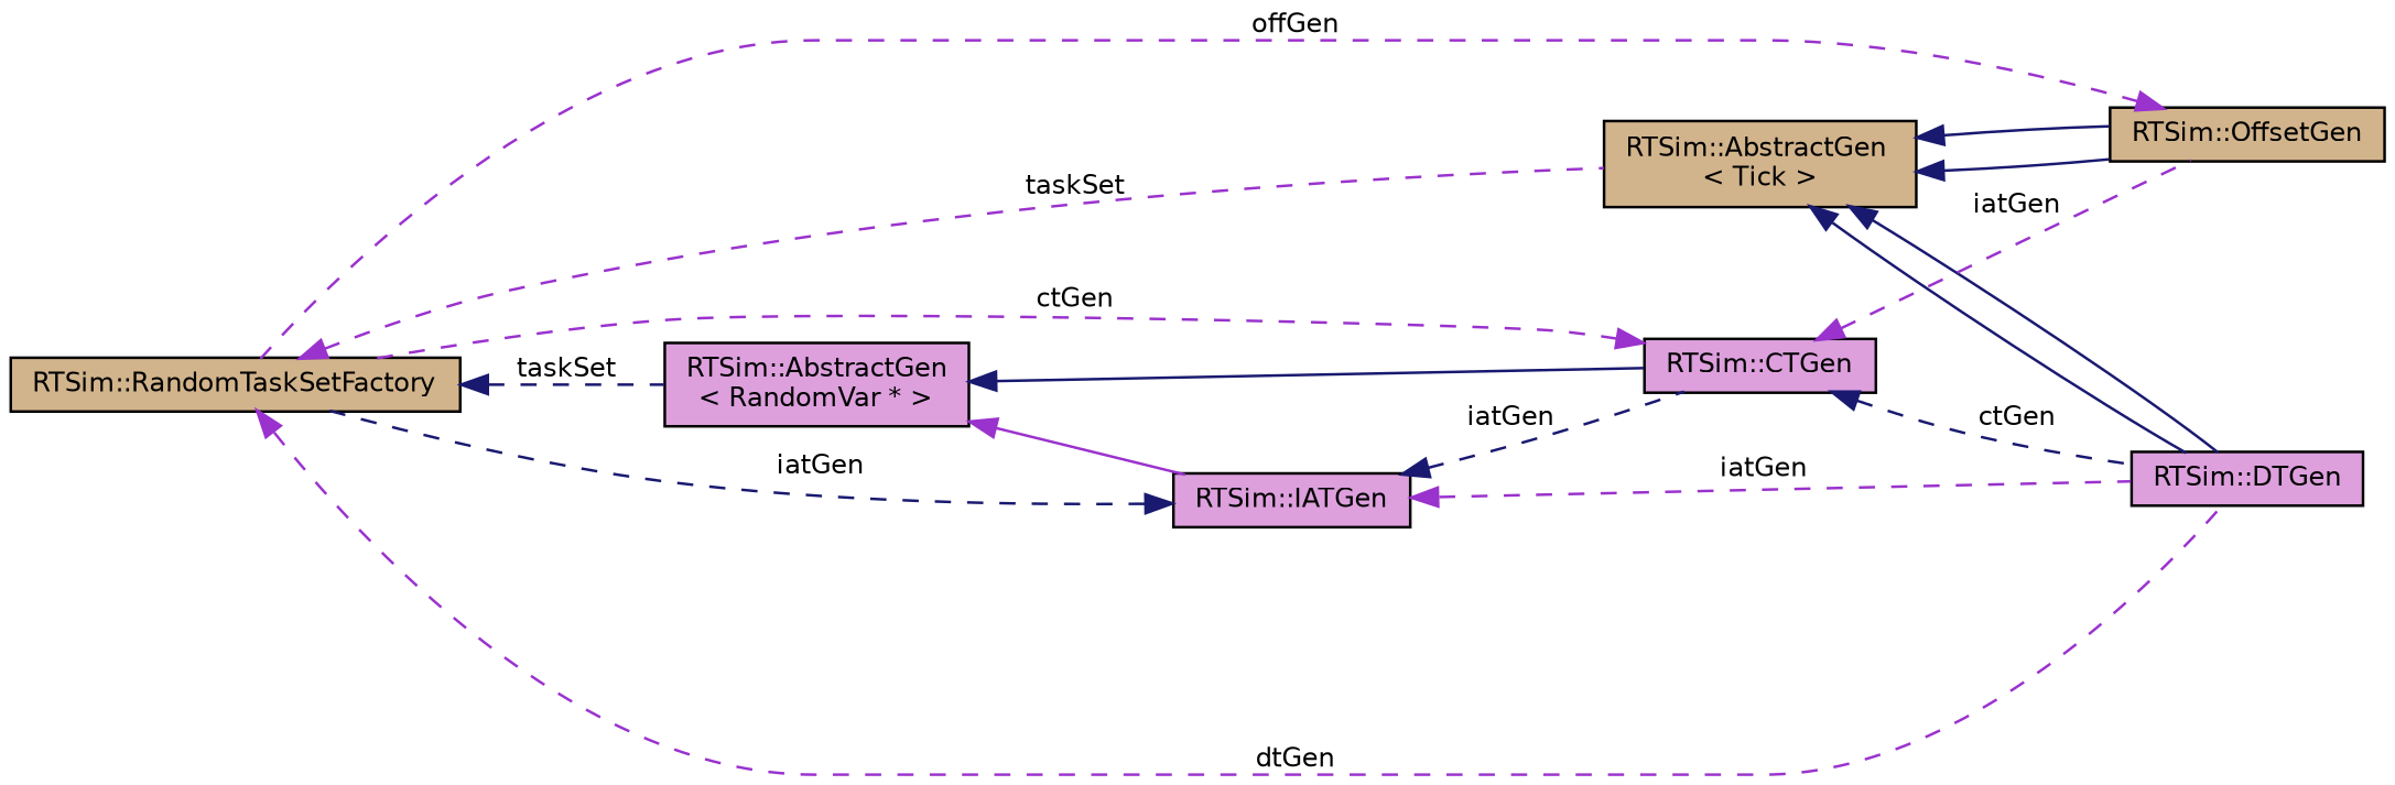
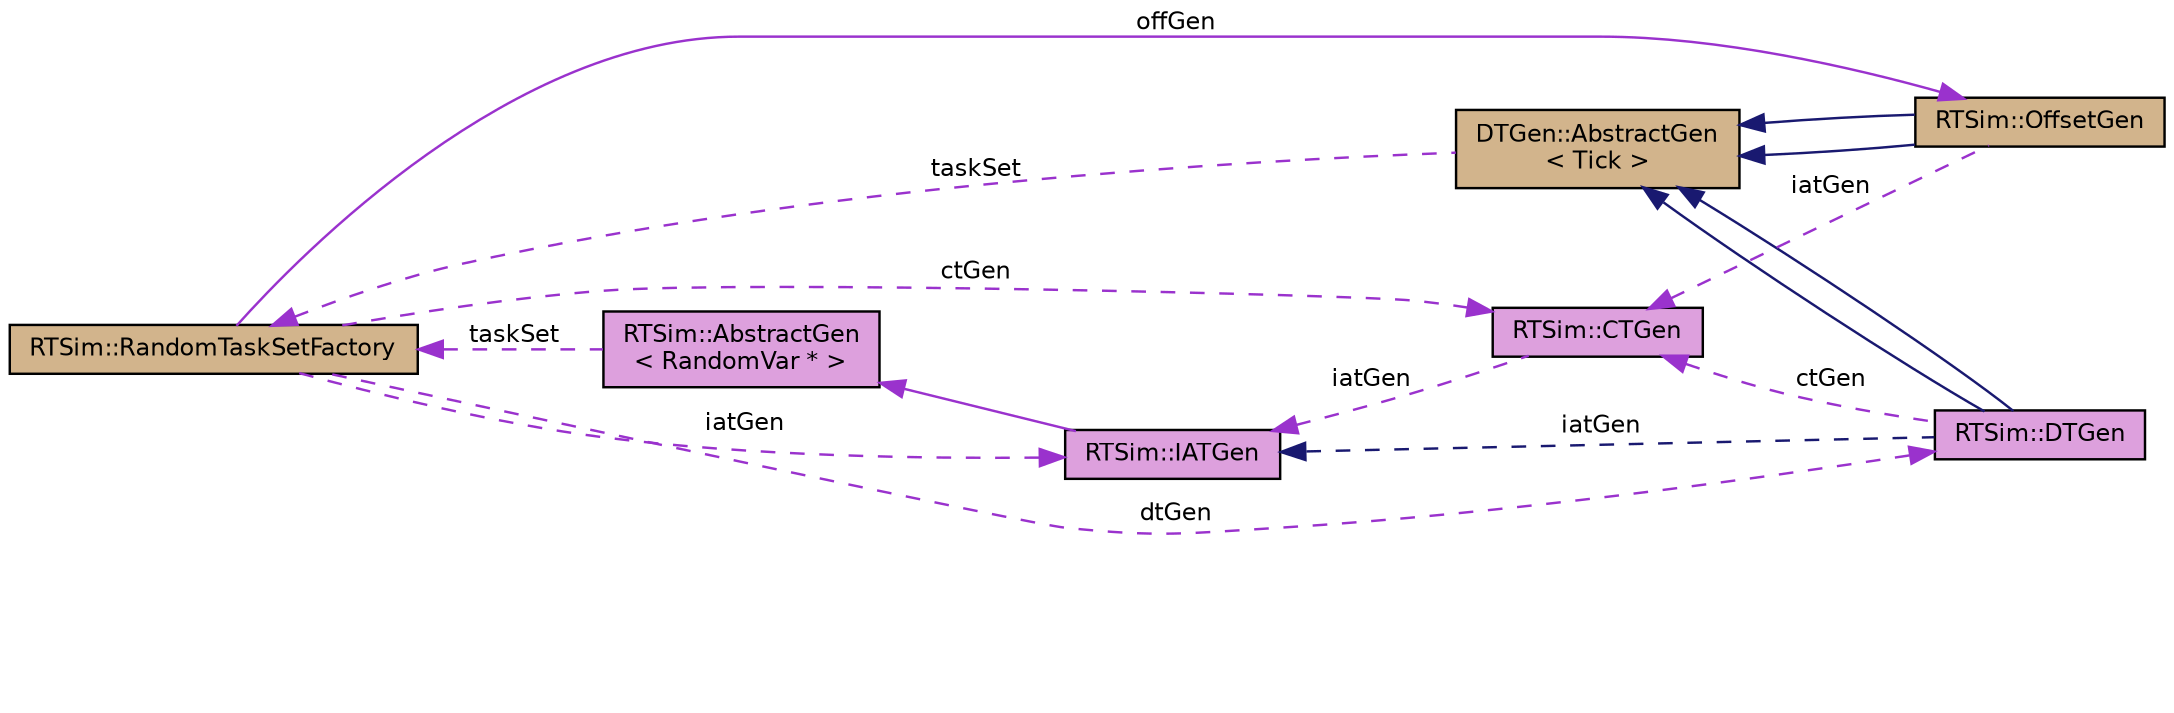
  digraph {
    rankdir=LR
    node [color=black fillcolor=plum fontname=Helvetica fontsize=10 shape=record style=filled]
    edge [color=darkorchid3 dir=back fontname=Helvetica fontsize=10 labelfontname=Helvetica labelfontsize=10 style=dashed]
    n1 [fillcolor=tan fontcolor=black height=0.2 label="RTSim::RandomTaskSetFactory" width=0.4]
-   n2 [fillcolor=tan height=0.2 label="RTSim::AbstractGen\l\< Tick \>" width=0.4]
+   n2 [fillcolor=tan height=0.2 label="DTGen::AbstractGen\l\< Tick \>" width=0.4]
    n3 [height=0.2 label="RTSim::AbstractGen\l\< RandomVar * \>" width=0.4]
    n4 [fillcolor=tan height=0.2 label="RTSim::OffsetGen" width=0.4]
    n5 [height=0.2 label="RTSim::DTGen" width=0.4]
    n6 [height=0.2 label="RTSim::IATGen" width=0.4]
    n7 [height=0.2 label="RTSim::CTGen" width=0.4]
    n1 -> n2 [label=" taskSet"]
-   n1 -> n3 [color=midnightblue label=" taskSet"]
+   n1 -> n3 [label=" taskSet"]
    n2 -> n4 [color=midnightblue style=solid]
    n2 -> n4 [color=midnightblue style=solid]
    n2 -> n5 [color=midnightblue style=solid]
    n2 -> n5 [color=midnightblue style=solid]
    n3 -> n6 [style=solid]
-   n3 -> n7 [color=midnightblue style=solid]
-   n4 -> n1 [label=" offGen"]
-   n1 -> n5 [label=" dtGen"]
-   n6 -> n1 [color=midnightblue label=" iatGen"]
-   n6 -> n5 [label=" iatGen"]
-   n6 -> n7 [color=midnightblue label=" iatGen"]
+   n4 -> n1 [label=" offGen" style=solid]
+   n5 -> n1 [label=" dtGen"]
+   n6 -> n1 [label=" iatGen"]
+   n6 -> n5 [color=midnightblue label=" iatGen"]
+   n6 -> n7 [label=" iatGen"]
    n7 -> n1 [label=" ctGen"]
    n7 -> n4 [label=" iatGen"]
-   n7 -> n5 [color=midnightblue label=" ctGen"]
+   n7 -> n5 [label=" ctGen"]
  }
